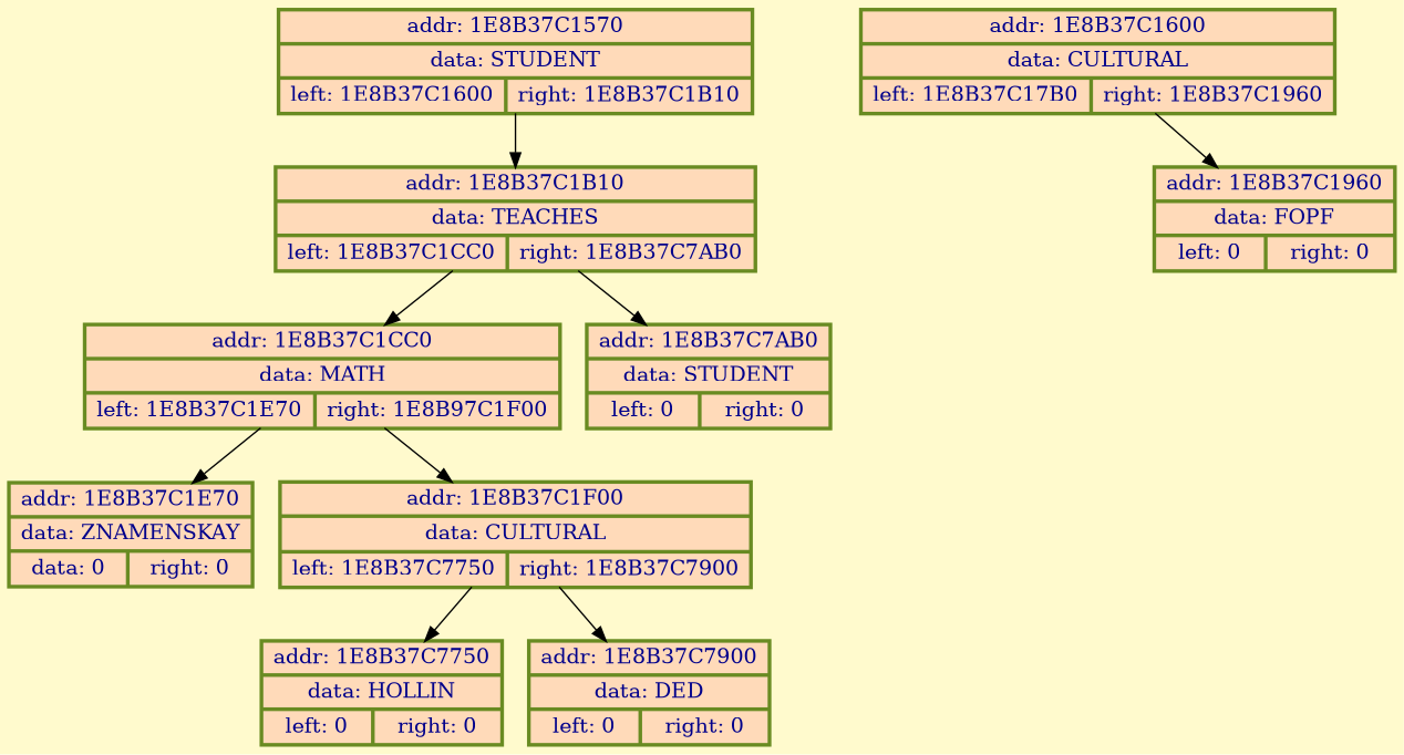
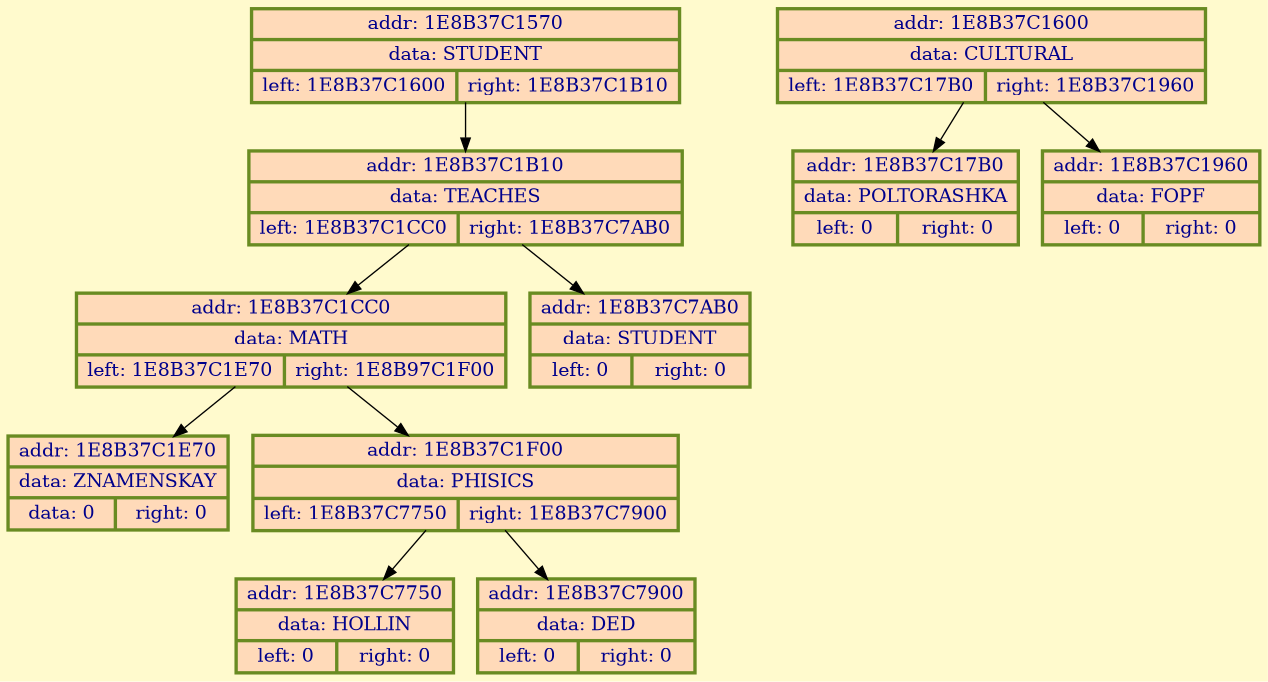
  digraph {
    bgcolor=lemonchiffon
    node [color=olivedrab4 fillcolor=peachpuff fontcolor=darkblue penwidth=2.5 shape=record style=filled]
    n1 [label=" {addr: 1E8B37C1570 | data: STUDENT | {left: 1E8B37C1600 | right: 1E8B37C1B10}} "]
    n2 [label=" {addr: 1E8B37C1B10 | data: TEACHES | {left: 1E8B37C1CC0 | right: 1E8B37C7AB0}} "]
    n3 [label=" {addr: 1E8B37C1600 | data: CULTURAL | {left: 1E8B37C17B0 | right: 1E8B37C1960}} "]
+   n4 [label=" {addr: 1E8B37C17B0 | data: POLTORASHKA | {left: 0 | right: 0}} "]
    n5 [label=" {addr: 1E8B37C1960 | data: FOPF | {left: 0 | right: 0}} "]
    n6 [label=" {addr: 1E8B37C1CC0 | data: MATH | {left: 1E8B37C1E70 | right: 1E8B97C1F00}} "]
    n7 [label=" {addr: 1E8B37C7AB0 | data: STUDENT | {left: 0 | right: 0}} "]
    n8 [label=" {addr: 1E8B37C1E70 | data: ZNAMENSKAY | {data: 0 | right: 0}} "]
-   n9 [label=" {addr: 1E8B37C1F00 | data: CULTURAL | {left: 1E8B37C7750 | right: 1E8B37C7900}} "]
+   n9 [label=" {addr: 1E8B37C1F00 | data: PHISICS | {left: 1E8B37C7750 | right: 1E8B37C7900}} "]
    n10 [label=" {addr: 1E8B37C7750 | data: HOLLIN | {left: 0 | right: 0}} "]
    n11 [label=" {addr: 1E8B37C7900 | data: DED | {left: 0 | right: 0}} "]
    n1 -> n2
    n2 -> n6
    n2 -> n7
+   n3 -> n4
    n3 -> n5
    n6 -> n8
    n6 -> n9
    n9 -> n10
    n9 -> n11
  }
